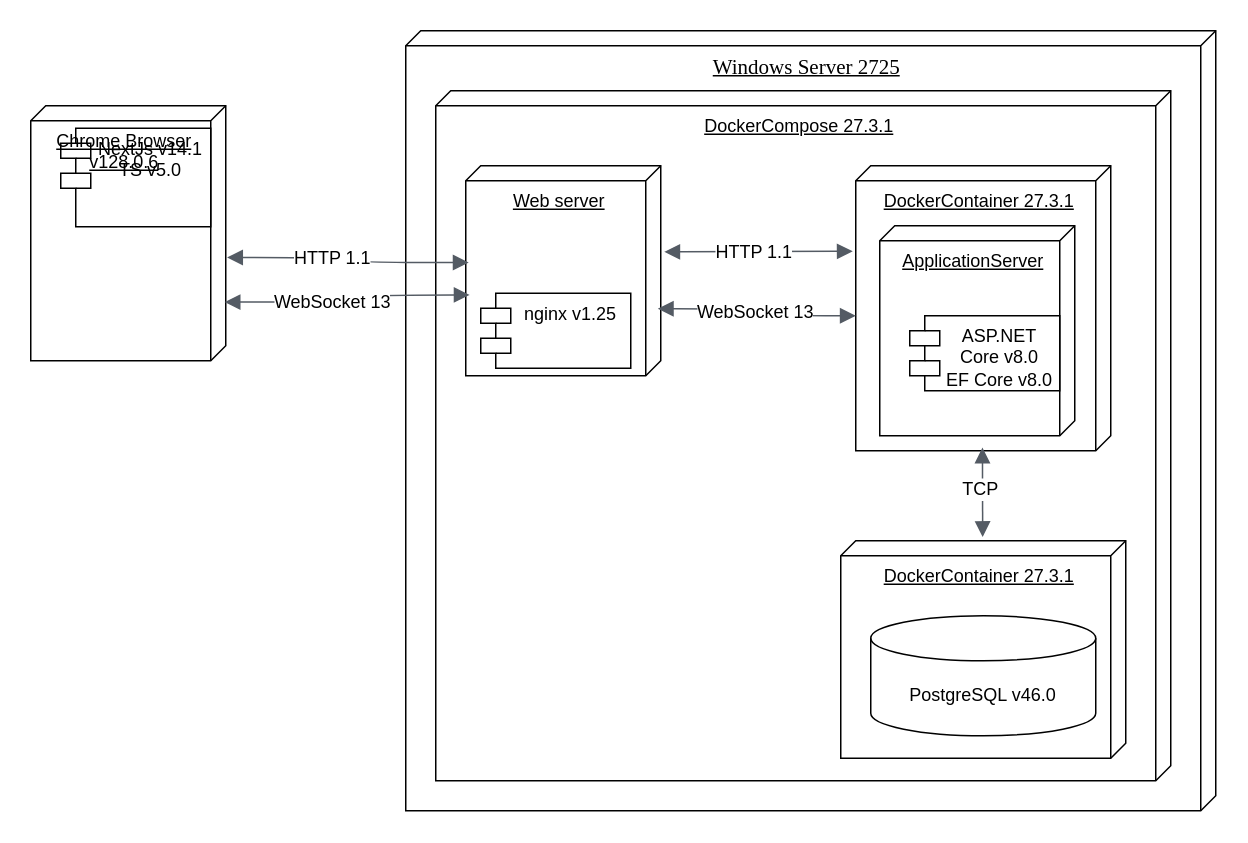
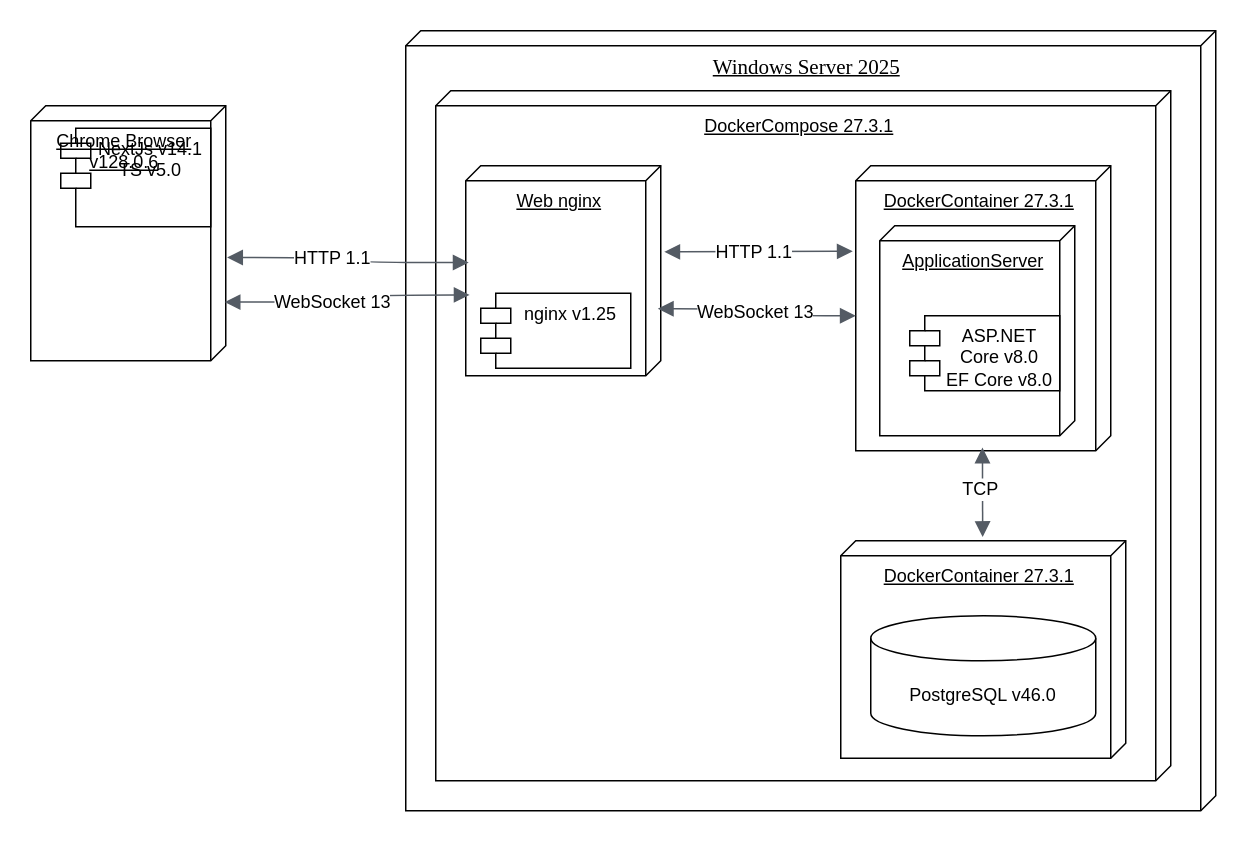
  <mxCell id="0" />
  <mxCell id="1" parent="0" />
- <mxCell id="2" value="&lt;span style=&quot;font-family: &amp;quot;Times New Roman&amp;quot;; font-size: 14px; text-decoration-line: underline;&quot;&gt;Windows Server 2725&lt;/span&gt;" style="verticalAlign=top;align=center;shape=cube;size=10;direction=south;fontStyle=0;html=1;boundedLbl=1;spacingLeft=5;whiteSpace=wrap;fillColor=none;" parent="1" vertex="1"><mxGeometry x="270" y="20" width="540" height="520" as="geometry" /></mxCell>
+ <mxCell id="2" value="&lt;span style=&quot;font-family: &amp;quot;Times New Roman&amp;quot;; font-size: 14px; text-decoration-line: underline;&quot;&gt;Windows Server 2025&lt;/span&gt;" style="verticalAlign=top;align=center;shape=cube;size=10;direction=south;fontStyle=0;html=1;boundedLbl=1;spacingLeft=5;whiteSpace=wrap;fillColor=none;" parent="1" vertex="1"><mxGeometry x="270" y="20" width="540" height="520" as="geometry" /></mxCell>
  <mxCell id="3" value="&lt;u&gt;DockerCompose 27.3.1&lt;/u&gt;" style="verticalAlign=top;align=center;shape=cube;size=10;direction=south;fontStyle=0;html=1;boundedLbl=1;spacingLeft=5;whiteSpace=wrap;fillColor=none;" parent="1" vertex="1"><mxGeometry x="290" y="60" width="490" height="460" as="geometry" /></mxCell>
  <mxCell id="4" value="&lt;u&gt;DockerContainer 27.3.1&lt;/u&gt;" style="verticalAlign=top;align=center;shape=cube;size=10;direction=south;fontStyle=0;html=1;boundedLbl=1;spacingLeft=5;whiteSpace=wrap;fillColor=none;" parent="1" vertex="1"><mxGeometry x="560" y="360" width="190" height="145" as="geometry" /></mxCell>
  <mxCell id="5" value="" style="group;fillColor=none;" parent="1" vertex="1" connectable="0"><mxGeometry x="20" y="70" width="130" height="170" as="geometry" /></mxCell>
  <mxCell id="6" value="&lt;u&gt;Chrome Browser&lt;/u&gt;&lt;div&gt;&lt;u&gt;v128.0.6&lt;/u&gt;&lt;/div&gt;" style="verticalAlign=top;align=center;shape=cube;size=10;direction=south;fontStyle=0;html=1;boundedLbl=1;spacingLeft=5;whiteSpace=wrap;fillColor=none;" parent="5" vertex="1"><mxGeometry width="130" height="170" as="geometry" /></mxCell>
  <mxCell id="7" value="NextJs v14.1&lt;div&gt;TS v5.0&lt;/div&gt;&lt;div&gt;&lt;br&gt;&lt;/div&gt;" style="shape=module;align=left;spacingLeft=20;align=center;verticalAlign=top;whiteSpace=wrap;html=1;fillColor=none;" parent="5" vertex="1"><mxGeometry x="20" y="15" width="100" height="65.71" as="geometry" /></mxCell>
  <mxCell id="8" value="" style="group;fillColor=none;" parent="1" vertex="1" connectable="0"><mxGeometry x="310" y="110" width="130" height="140" as="geometry" /></mxCell>
- <mxCell id="9" value="&lt;u&gt;Web server&lt;/u&gt;" style="verticalAlign=top;align=center;shape=cube;size=10;direction=south;fontStyle=0;html=1;boundedLbl=1;spacingLeft=5;whiteSpace=wrap;fillColor=none;" parent="8" vertex="1"><mxGeometry width="130" height="140" as="geometry" /></mxCell>
+ <mxCell id="9" value="&lt;u&gt;Web nginx&lt;/u&gt;" style="verticalAlign=top;align=center;shape=cube;size=10;direction=south;fontStyle=0;html=1;boundedLbl=1;spacingLeft=5;whiteSpace=wrap;fillColor=none;" parent="8" vertex="1"><mxGeometry width="130" height="140" as="geometry" /></mxCell>
  <mxCell id="10" value="nginx v1.25" style="shape=module;align=left;spacingLeft=20;align=center;verticalAlign=top;whiteSpace=wrap;html=1;fillColor=none;" parent="8" vertex="1"><mxGeometry x="10" y="85" width="100" height="50" as="geometry" /></mxCell>
  <mxCell id="11" value="" style="edgeStyle=orthogonalEdgeStyle;html=1;endArrow=block;elbow=vertical;startArrow=block;startFill=1;endFill=1;strokeColor=#545B64;rounded=0;fontSize=12;startSize=8;endSize=8;curved=1;exitX=0.595;exitY=-0.007;exitDx=0;exitDy=0;exitPerimeter=0;entryX=0.461;entryY=0.985;entryDx=0;entryDy=0;entryPerimeter=0;" parent="1" source="6" target="9" edge="1"><mxGeometry width="100" relative="1" as="geometry"><mxPoint x="200" y="340" as="sourcePoint" /><mxPoint x="300" y="340" as="targetPoint" /></mxGeometry></mxCell>
  <mxCell id="12" value="HTTP 1.1" style="edgeLabel;html=1;align=center;verticalAlign=middle;resizable=0;points=[];fontSize=12;" parent="11" vertex="1" connectable="0"><mxGeometry x="-0.152" relative="1" as="geometry"><mxPoint as="offset" /></mxGeometry></mxCell>
  <mxCell id="13" value="" style="edgeStyle=orthogonalEdgeStyle;html=1;endArrow=block;elbow=vertical;startArrow=block;startFill=1;endFill=1;strokeColor=#545B64;rounded=0;fontSize=12;startSize=8;endSize=8;curved=1;exitX=0.77;exitY=0.006;exitDx=0;exitDy=0;exitPerimeter=0;entryX=0.615;entryY=0.98;entryDx=0;entryDy=0;entryPerimeter=0;" parent="1" source="6" target="9" edge="1"><mxGeometry width="100" relative="1" as="geometry"><mxPoint x="120" y="320" as="sourcePoint" /><mxPoint x="285" y="320" as="targetPoint" /></mxGeometry></mxCell>
  <mxCell id="14" value="WebSocket 13" style="edgeLabel;html=1;align=center;verticalAlign=middle;resizable=0;points=[];fontSize=12;" parent="13" vertex="1" connectable="0"><mxGeometry x="-0.152" relative="1" as="geometry"><mxPoint as="offset" /></mxGeometry></mxCell>
  <mxCell id="15" value="" style="group;fillColor=none;" parent="1" vertex="1" connectable="0"><mxGeometry x="570" y="110" width="170" height="190" as="geometry" /></mxCell>
  <mxCell id="16" value="&lt;u&gt;DockerContainer 27.3.1&lt;/u&gt;" style="verticalAlign=top;align=center;shape=cube;size=10;direction=south;fontStyle=0;html=1;boundedLbl=1;spacingLeft=5;whiteSpace=wrap;fillColor=none;" parent="15" vertex="1"><mxGeometry width="170" height="190" as="geometry" /></mxCell>
  <mxCell id="17" value="&lt;u&gt;ApplicationServer&lt;/u&gt;" style="verticalAlign=top;align=center;shape=cube;size=10;direction=south;fontStyle=0;html=1;boundedLbl=1;spacingLeft=5;whiteSpace=wrap;fillColor=none;" parent="15" vertex="1"><mxGeometry x="16" y="40" width="130" height="140" as="geometry" /></mxCell>
  <mxCell id="18" value="ASP.NET Core v8.0&lt;div&gt;EF Core v8.0&lt;/div&gt;" style="shape=module;align=left;spacingLeft=20;align=center;verticalAlign=top;whiteSpace=wrap;html=1;fillColor=none;" parent="15" vertex="1"><mxGeometry x="36" y="100" width="100" height="50" as="geometry" /></mxCell>
  <mxCell id="19" value="" style="edgeStyle=orthogonalEdgeStyle;html=1;endArrow=block;elbow=vertical;startArrow=block;startFill=1;endFill=1;strokeColor=#545B64;rounded=0;fontSize=12;startSize=8;endSize=8;curved=1;exitX=0.41;exitY=-0.018;exitDx=0;exitDy=0;exitPerimeter=0;" parent="1" source="9" edge="1"><mxGeometry width="100" relative="1" as="geometry"><mxPoint x="560" y="310" as="sourcePoint" /><mxPoint x="568" y="167" as="targetPoint" /></mxGeometry></mxCell>
  <mxCell id="20" value="HTTP 1.1" style="edgeLabel;html=1;align=center;verticalAlign=middle;resizable=0;points=[];fontSize=12;" parent="19" vertex="1" connectable="0"><mxGeometry x="-0.059" relative="1" as="geometry"><mxPoint as="offset" /></mxGeometry></mxCell>
  <mxCell id="21" value="" style="edgeStyle=orthogonalEdgeStyle;html=1;endArrow=block;elbow=vertical;startArrow=block;startFill=1;endFill=1;strokeColor=#545B64;rounded=0;fontSize=12;startSize=8;endSize=8;curved=1;exitX=0.681;exitY=0.015;exitDx=0;exitDy=0;exitPerimeter=0;entryX=0;entryY=0;entryDx=100;entryDy=170;entryPerimeter=0;" parent="1" source="9" target="16" edge="1"><mxGeometry width="100" relative="1" as="geometry"><mxPoint x="510" y="290" as="sourcePoint" /><mxPoint x="610" y="290" as="targetPoint" /></mxGeometry></mxCell>
  <mxCell id="22" value="WebSocket 13" style="edgeLabel;html=1;align=center;verticalAlign=middle;resizable=0;points=[];fontSize=12;" parent="21" vertex="1" connectable="0"><mxGeometry x="-0.056" y="-2" relative="1" as="geometry"><mxPoint as="offset" /></mxGeometry></mxCell>
  <mxCell id="23" value="PostgreSQL v46.0" style="shape=cylinder3;whiteSpace=wrap;html=1;boundedLbl=1;backgroundOutline=1;size=15;fillColor=none;" parent="1" vertex="1"><mxGeometry x="580" y="410" width="150" height="80" as="geometry" /></mxCell>
  <mxCell id="24" value="" style="edgeStyle=orthogonalEdgeStyle;html=1;endArrow=block;elbow=vertical;startArrow=block;startFill=1;endFill=1;strokeColor=#545B64;rounded=0;fontSize=12;startSize=8;endSize=8;curved=1;entryX=-0.017;entryY=0.502;entryDx=0;entryDy=0;entryPerimeter=0;exitX=0.989;exitY=0.503;exitDx=0;exitDy=0;exitPerimeter=0;" parent="1" source="16" target="4" edge="1"><mxGeometry width="100" relative="1" as="geometry"><mxPoint x="484" y="310" as="sourcePoint" /><mxPoint x="616" y="310" as="targetPoint" /></mxGeometry></mxCell>
  <mxCell id="25" value="TCP" style="edgeLabel;html=1;align=center;verticalAlign=middle;resizable=0;points=[];fontSize=12;" parent="24" vertex="1" connectable="0"><mxGeometry x="-0.056" y="-2" relative="1" as="geometry"><mxPoint as="offset" /></mxGeometry></mxCell>
